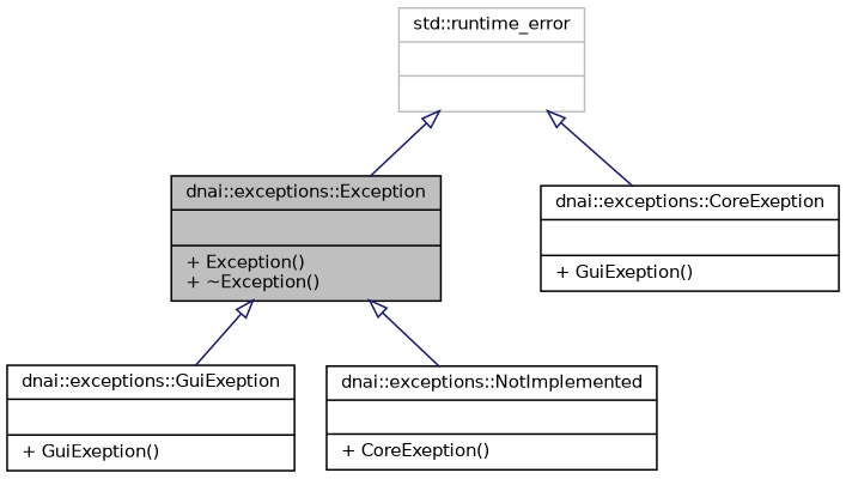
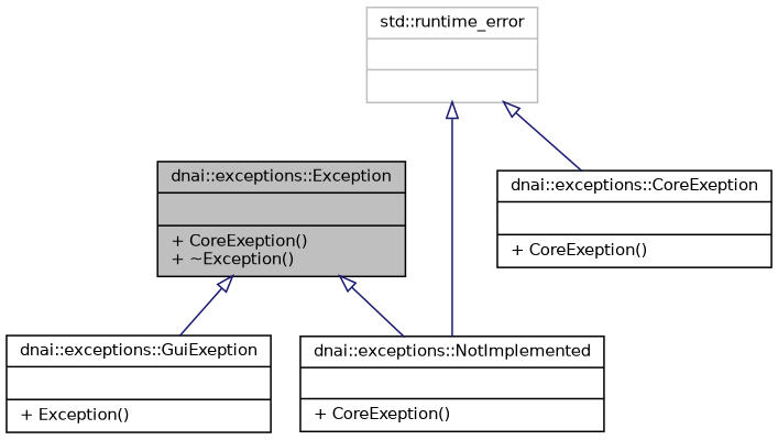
  digraph {
    node [color=black fillcolor=white fontname=Helvetica fontsize=10 shape=record style=filled]
    edge [arrowtail=onormal color=midnightblue dir=back fontname=Helvetica fontsize=10 labelfontname=Helvetica labelfontsize=10 style=solid]
-   n1 [fillcolor=grey75 fontcolor=black height=0.2 label="{dnai::exceptions::Exception\n||+ Exception()\l+ ~Exception()\l}" width=0.4]
-   n2 [height=0.2 label="{dnai::exceptions::GuiExeption\n||+ GuiExeption()\l}" width=0.4]
+   n1 [fillcolor=grey75 fontcolor=black height=0.2 label="{dnai::exceptions::Exception\n||+ CoreExeption()\l+ ~Exception()\l}" width=0.4]
+   n2 [height=0.2 label="{dnai::exceptions::GuiExeption\n||+ Exception()\l}" width=0.4]
    n3 [height=0.2 label="{dnai::exceptions::NotImplemented\n||+ CoreExeption()\l}" width=0.4]
-   n4 [height=0.2 label="{dnai::exceptions::CoreExeption\n||+ GuiExeption()\l}" width=0.4]
+   n4 [height=0.2 label="{dnai::exceptions::CoreExeption\n||+ CoreExeption()\l}" width=0.4]
    n5 [color=grey75 height=0.2 label="{std::runtime_error\n||}" width=0.4]
    n1 -> n2
    n1 -> n3
-   n5 -> n1
+   n5 -> n3
    n5 -> n4
  }
